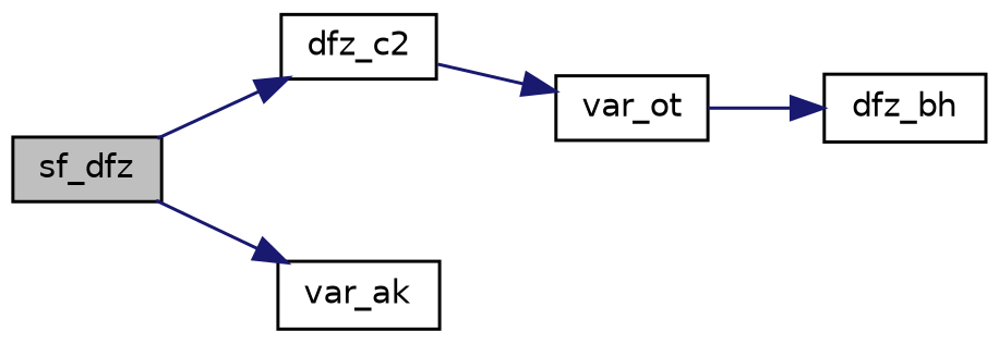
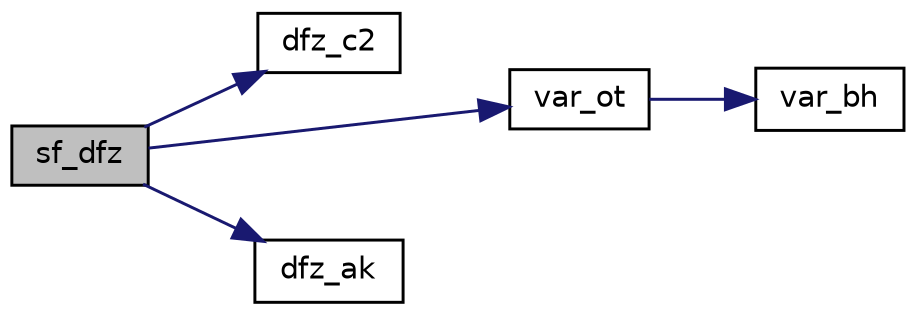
  digraph {
    rankdir=LR
    node [color=black fillcolor=white fontname=Helvetica fontsize=10 shape=record style=filled]
    edge [color=midnightblue fontname=Helvetica fontsize=10 labelfontname=Helvetica labelfontsize=10 style=solid]
    n1 [fillcolor=grey75 fontcolor=black height=0.2 label=sf_dfz width=0.4]
    n2 [height=0.2 label=dfz_c2 width=0.4]
    n3 [height=0.2 label=var_ot width=0.4]
-   n4 [height=0.2 label=var_ak width=0.4]
-   n5 [height=0.2 label=dfz_bh width=0.4]
+   n4 [height=0.2 label=dfz_ak width=0.4]
+   n5 [height=0.2 label=var_bh width=0.4]
    n1 -> n2
-   n2 -> n3
+   n1 -> n3
    n1 -> n4
    n3 -> n5
  }
